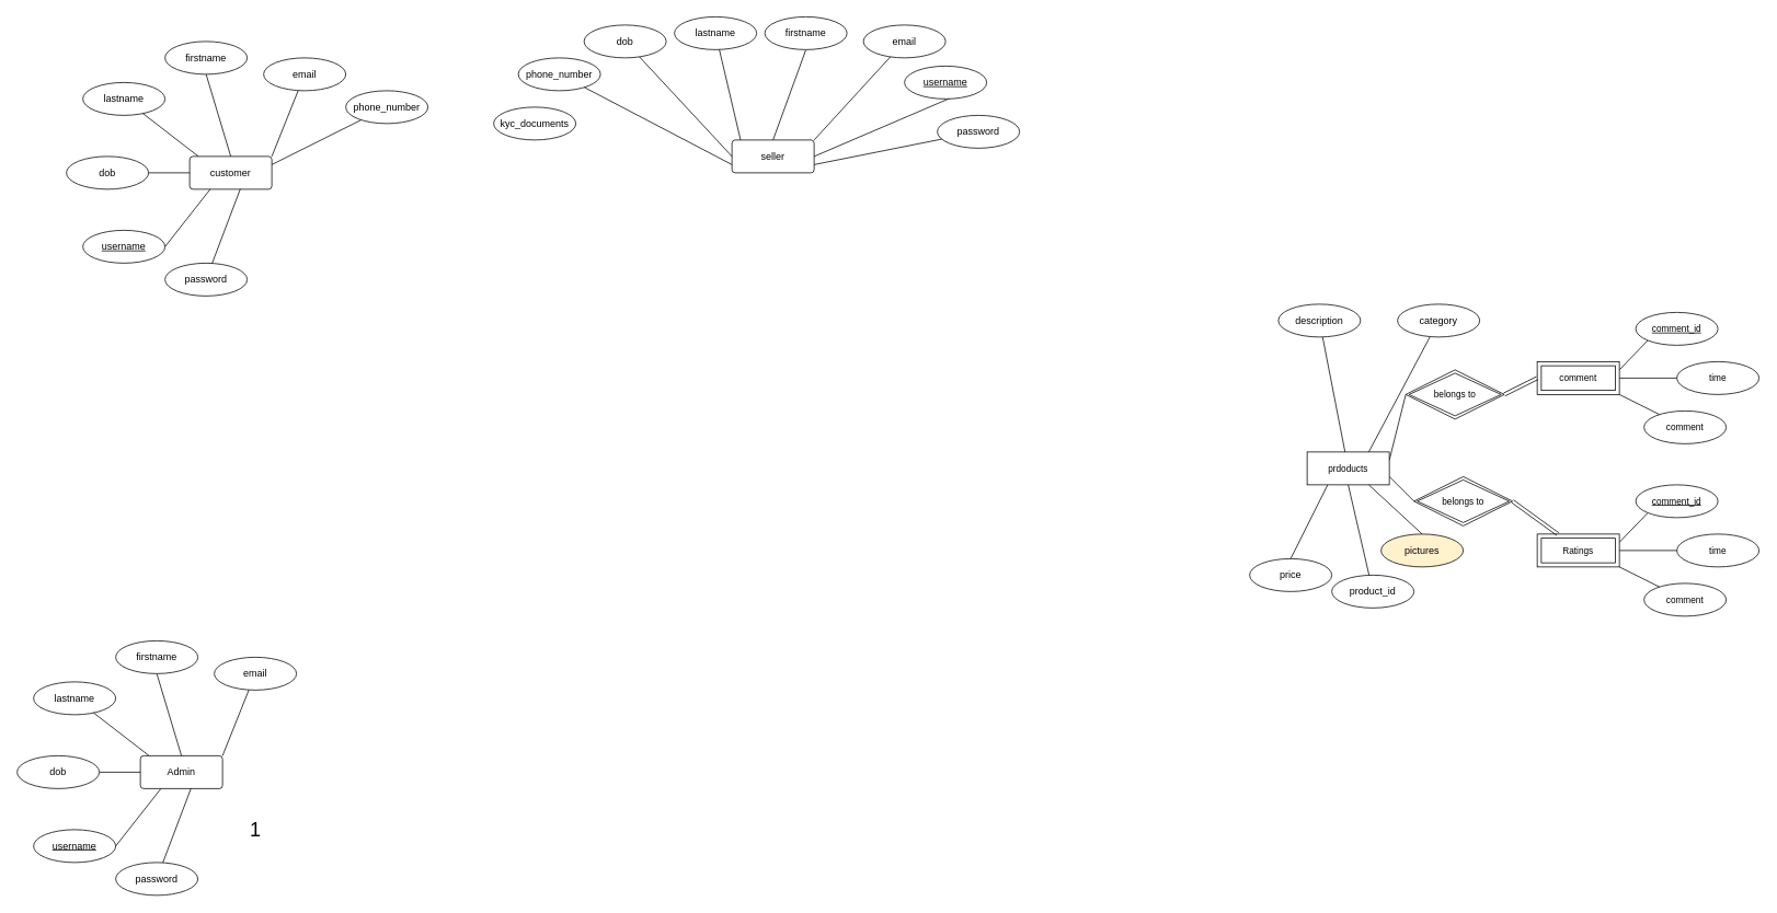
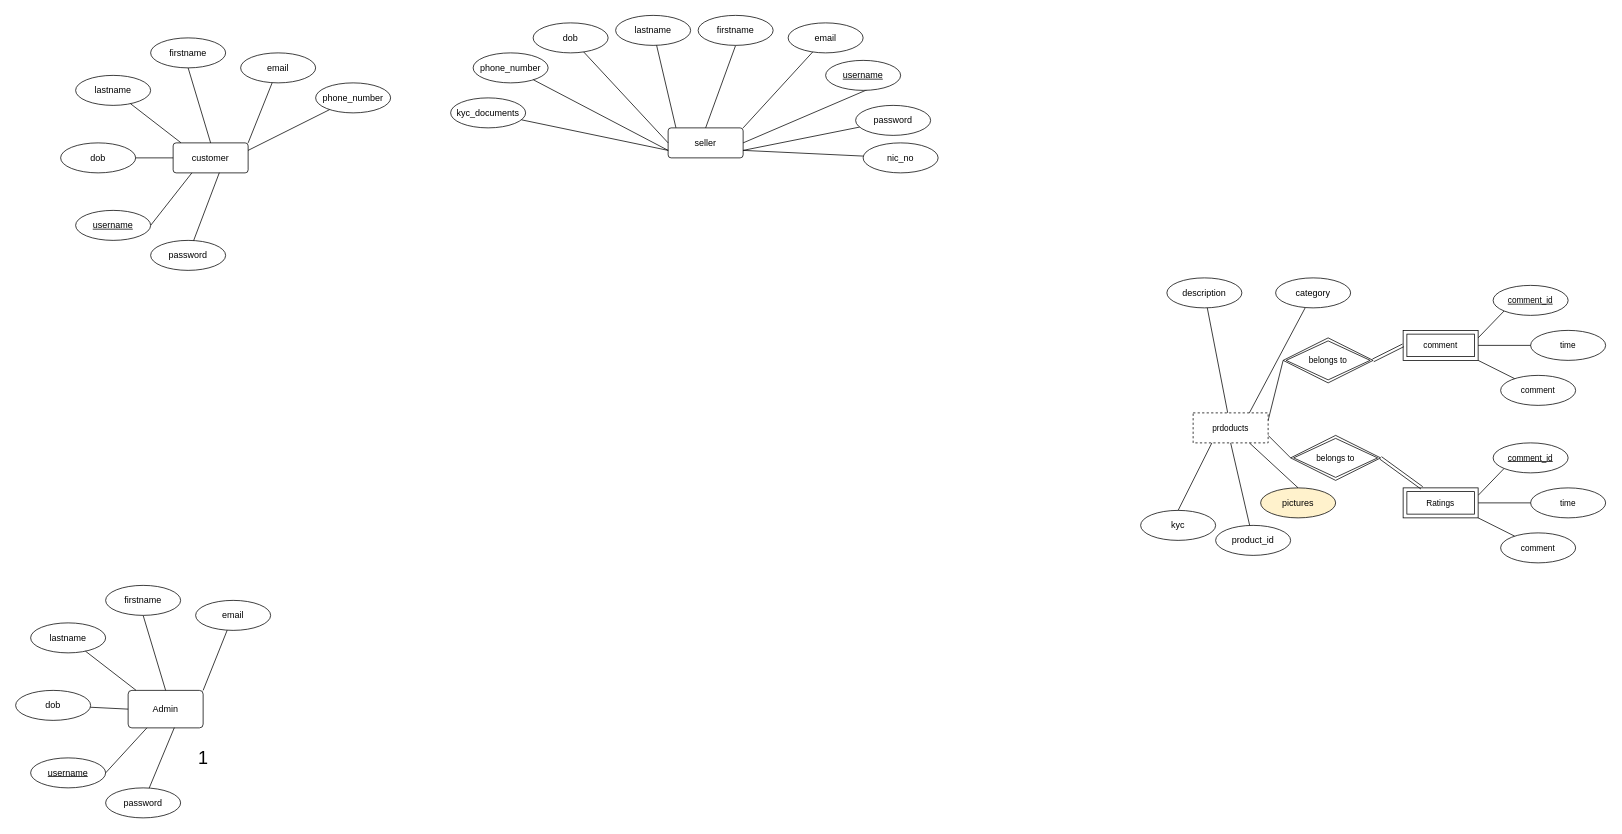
  <mxCell id="0" />
  <mxCell id="1" parent="0" />
  <mxCell id="2" value="customer" style="rounded=1;arcSize=10;whiteSpace=wrap;html=1;align=center;" parent="1" vertex="1"><mxGeometry x="230" y="190" width="100" height="40" as="geometry" /></mxCell>
  <mxCell id="3" style="rounded=0;orthogonalLoop=1;jettySize=auto;html=1;exitX=0.5;exitY=1;exitDx=0;exitDy=0;entryX=0.5;entryY=0;entryDx=0;entryDy=0;startArrow=none;startFill=0;endArrow=none;endFill=0;" parent="1" source="4" target="2" edge="1"><mxGeometry relative="1" as="geometry" /></mxCell>
  <mxCell id="4" value="firstname" style="ellipse;whiteSpace=wrap;html=1;align=center;" parent="1" vertex="1"><mxGeometry x="200" y="50" width="100" height="40" as="geometry" /></mxCell>
  <mxCell id="5" value="lastname" style="ellipse;whiteSpace=wrap;html=1;align=center;" parent="1" vertex="1"><mxGeometry x="100" y="100" width="100" height="40" as="geometry" /></mxCell>
  <mxCell id="6" style="rounded=0;orthogonalLoop=1;jettySize=auto;html=1;exitX=1;exitY=0.5;exitDx=0;exitDy=0;entryX=0.25;entryY=1;entryDx=0;entryDy=0;endArrow=none;endFill=0;" parent="1" source="7" target="2" edge="1"><mxGeometry relative="1" as="geometry" /></mxCell>
  <mxCell id="7" value="username" style="ellipse;whiteSpace=wrap;html=1;align=center;fontStyle=4;" parent="1" vertex="1"><mxGeometry x="100" y="280" width="100" height="40" as="geometry" /></mxCell>
  <mxCell id="8" style="rounded=0;orthogonalLoop=1;jettySize=auto;html=1;entryX=0;entryY=0.5;entryDx=0;entryDy=0;endArrow=none;endFill=0;" parent="1" source="9" target="2" edge="1"><mxGeometry relative="1" as="geometry" /></mxCell>
  <mxCell id="9" value="dob" style="ellipse;whiteSpace=wrap;html=1;align=center;" parent="1" vertex="1"><mxGeometry x="80" y="190" width="100" height="40" as="geometry" /></mxCell>
  <mxCell id="10" style="rounded=0;orthogonalLoop=1;jettySize=auto;html=1;entryX=1;entryY=0;entryDx=0;entryDy=0;endArrow=none;endFill=0;" parent="1" source="11" target="2" edge="1"><mxGeometry relative="1" as="geometry" /></mxCell>
  <mxCell id="11" value="email" style="ellipse;whiteSpace=wrap;html=1;align=center;" parent="1" vertex="1"><mxGeometry x="320" y="70" width="100" height="40" as="geometry" /></mxCell>
  <mxCell id="12" value="password" style="ellipse;whiteSpace=wrap;html=1;align=center;" parent="1" vertex="1"><mxGeometry x="200" y="320" width="100" height="40" as="geometry" /></mxCell>
  <mxCell id="13" style="rounded=0;orthogonalLoop=1;jettySize=auto;html=1;entryX=0.104;entryY=-0.005;entryDx=0;entryDy=0;entryPerimeter=0;endArrow=none;endFill=0;" parent="1" source="5" target="2" edge="1"><mxGeometry relative="1" as="geometry" /></mxCell>
  <mxCell id="14" style="rounded=0;orthogonalLoop=1;jettySize=auto;html=1;entryX=0.616;entryY=0.995;entryDx=0;entryDy=0;entryPerimeter=0;endArrow=none;endFill=0;" parent="1" source="12" target="2" edge="1"><mxGeometry relative="1" as="geometry" /></mxCell>
  <mxCell id="15" value="seller" style="rounded=1;arcSize=10;whiteSpace=wrap;html=1;align=center;" parent="1" vertex="1"><mxGeometry x="890" y="170" width="100" height="40" as="geometry" /></mxCell>
  <mxCell id="16" style="rounded=0;orthogonalLoop=1;jettySize=auto;html=1;exitX=0.5;exitY=1;exitDx=0;exitDy=0;entryX=0.5;entryY=0;entryDx=0;entryDy=0;startArrow=none;startFill=0;endArrow=none;endFill=0;" parent="1" source="17" target="15" edge="1"><mxGeometry relative="1" as="geometry" /></mxCell>
  <mxCell id="17" value="firstname" style="ellipse;whiteSpace=wrap;html=1;align=center;" parent="1" vertex="1"><mxGeometry x="930" y="20" width="100" height="40" as="geometry" /></mxCell>
  <mxCell id="18" value="lastname" style="ellipse;whiteSpace=wrap;html=1;align=center;" parent="1" vertex="1"><mxGeometry x="820" y="20" width="100" height="40" as="geometry" /></mxCell>
  <mxCell id="19" style="rounded=0;orthogonalLoop=1;jettySize=auto;html=1;exitX=1;exitY=0.5;exitDx=0;exitDy=0;entryX=1;entryY=0.5;entryDx=0;entryDy=0;endArrow=none;endFill=0;" parent="1" source="20" target="15" edge="1"><mxGeometry relative="1" as="geometry" /></mxCell>
  <mxCell id="20" value="username" style="ellipse;whiteSpace=wrap;html=1;align=center;fontStyle=4;" parent="1" vertex="1"><mxGeometry x="1100" y="80" width="100" height="40" as="geometry" /></mxCell>
  <mxCell id="21" style="rounded=0;orthogonalLoop=1;jettySize=auto;html=1;entryX=0;entryY=0.5;entryDx=0;entryDy=0;endArrow=none;endFill=0;" parent="1" source="22" target="15" edge="1"><mxGeometry relative="1" as="geometry" /></mxCell>
  <mxCell id="22" value="dob" style="ellipse;whiteSpace=wrap;html=1;align=center;" parent="1" vertex="1"><mxGeometry x="710" y="30" width="100" height="40" as="geometry" /></mxCell>
  <mxCell id="23" style="rounded=0;orthogonalLoop=1;jettySize=auto;html=1;entryX=1;entryY=0;entryDx=0;entryDy=0;endArrow=none;endFill=0;" parent="1" source="24" target="15" edge="1"><mxGeometry relative="1" as="geometry" /></mxCell>
  <mxCell id="24" value="email" style="ellipse;whiteSpace=wrap;html=1;align=center;" parent="1" vertex="1"><mxGeometry x="1050" y="30" width="100" height="40" as="geometry" /></mxCell>
  <mxCell id="25" value="password" style="ellipse;whiteSpace=wrap;html=1;align=center;" parent="1" vertex="1"><mxGeometry x="1140" y="140" width="100" height="40" as="geometry" /></mxCell>
  <mxCell id="26" style="rounded=0;orthogonalLoop=1;jettySize=auto;html=1;entryX=0.104;entryY=-0.005;entryDx=0;entryDy=0;entryPerimeter=0;endArrow=none;endFill=0;" parent="1" source="18" target="15" edge="1"><mxGeometry relative="1" as="geometry" /></mxCell>
  <mxCell id="27" style="rounded=0;orthogonalLoop=1;jettySize=auto;html=1;entryX=1;entryY=0.75;entryDx=0;entryDy=0;endArrow=none;endFill=0;" parent="1" source="25" target="15" edge="1"><mxGeometry relative="1" as="geometry" /></mxCell>
- <mxCell id="28" value="Admin" style="rounded=1;arcSize=10;whiteSpace=wrap;html=1;align=center;" parent="1" vertex="1"><mxGeometry x="170" y="920" width="100" height="40" as="geometry" /></mxCell>
+ <mxCell id="28" value="Admin" style="rounded=1;arcSize=10;whiteSpace=wrap;html=1;align=center;" parent="1" vertex="1"><mxGeometry x="170" y="920" width="100" height="50" as="geometry" /></mxCell>
  <mxCell id="29" style="rounded=0;orthogonalLoop=1;jettySize=auto;html=1;exitX=0.5;exitY=1;exitDx=0;exitDy=0;entryX=0.5;entryY=0;entryDx=0;entryDy=0;startArrow=none;startFill=0;endArrow=none;endFill=0;" parent="1" source="30" target="28" edge="1"><mxGeometry relative="1" as="geometry" /></mxCell>
  <mxCell id="30" value="firstname" style="ellipse;whiteSpace=wrap;html=1;align=center;" parent="1" vertex="1"><mxGeometry x="140" y="780" width="100" height="40" as="geometry" /></mxCell>
  <mxCell id="31" value="lastname" style="ellipse;whiteSpace=wrap;html=1;align=center;" parent="1" vertex="1"><mxGeometry x="40" y="830" width="100" height="40" as="geometry" /></mxCell>
  <mxCell id="32" style="rounded=0;orthogonalLoop=1;jettySize=auto;html=1;exitX=1;exitY=0.5;exitDx=0;exitDy=0;entryX=0.25;entryY=1;entryDx=0;entryDy=0;endArrow=none;endFill=0;" parent="1" source="33" target="28" edge="1"><mxGeometry relative="1" as="geometry" /></mxCell>
  <mxCell id="33" value="username" style="ellipse;whiteSpace=wrap;html=1;align=center;fontStyle=4;" parent="1" vertex="1"><mxGeometry x="40" y="1010" width="100" height="40" as="geometry" /></mxCell>
  <mxCell id="34" style="rounded=0;orthogonalLoop=1;jettySize=auto;html=1;entryX=0;entryY=0.5;entryDx=0;entryDy=0;endArrow=none;endFill=0;" parent="1" source="35" target="28" edge="1"><mxGeometry relative="1" as="geometry" /></mxCell>
  <mxCell id="35" value="dob" style="ellipse;whiteSpace=wrap;html=1;align=center;" parent="1" vertex="1"><mxGeometry x="20" y="920" width="100" height="40" as="geometry" /></mxCell>
  <mxCell id="36" style="rounded=0;orthogonalLoop=1;jettySize=auto;html=1;entryX=1;entryY=0;entryDx=0;entryDy=0;endArrow=none;endFill=0;" parent="1" source="37" target="28" edge="1"><mxGeometry relative="1" as="geometry" /></mxCell>
  <mxCell id="37" value="email" style="ellipse;whiteSpace=wrap;html=1;align=center;" parent="1" vertex="1"><mxGeometry x="260" y="800" width="100" height="40" as="geometry" /></mxCell>
  <mxCell id="38" value="password" style="ellipse;whiteSpace=wrap;html=1;align=center;" parent="1" vertex="1"><mxGeometry x="140" y="1050" width="100" height="40" as="geometry" /></mxCell>
  <mxCell id="39" style="rounded=0;orthogonalLoop=1;jettySize=auto;html=1;entryX=0.104;entryY=-0.005;entryDx=0;entryDy=0;entryPerimeter=0;endArrow=none;endFill=0;" parent="1" source="31" target="28" edge="1"><mxGeometry relative="1" as="geometry" /></mxCell>
  <mxCell id="40" style="rounded=0;orthogonalLoop=1;jettySize=auto;html=1;entryX=0.616;entryY=0.995;entryDx=0;entryDy=0;entryPerimeter=0;endArrow=none;endFill=0;" parent="1" source="38" target="28" edge="1"><mxGeometry relative="1" as="geometry" /></mxCell>
+ <mxCell id="41" style="rounded=0;orthogonalLoop=1;jettySize=auto;html=1;entryX=1;entryY=0.75;entryDx=0;entryDy=0;endArrow=none;endFill=0;" parent="1" source="42" target="15" edge="1"><mxGeometry relative="1" as="geometry" /></mxCell>
+ <mxCell id="42" value="nic_no" style="ellipse;whiteSpace=wrap;html=1;align=center;" parent="1" vertex="1"><mxGeometry x="1150" y="190" width="100" height="40" as="geometry" /></mxCell>
+ <mxCell id="43" style="rounded=0;orthogonalLoop=1;jettySize=auto;html=1;endArrow=none;endFill=0;entryX=0;entryY=0.75;entryDx=0;entryDy=0;" parent="1" source="44" target="15" edge="1"><mxGeometry relative="1" as="geometry"><mxPoint x="880" y="210" as="targetPoint" /></mxGeometry></mxCell>
  <mxCell id="44" value="kyc_documents" style="ellipse;whiteSpace=wrap;html=1;align=center;" parent="1" vertex="1"><mxGeometry x="600" y="130" width="100" height="40" as="geometry" /></mxCell>
  <mxCell id="45" style="edgeStyle=none;shape=connector;rounded=0;orthogonalLoop=1;jettySize=auto;html=1;entryX=1;entryY=0.25;entryDx=0;entryDy=0;strokeColor=default;align=center;verticalAlign=middle;fontFamily=Helvetica;fontSize=11;fontColor=default;labelBackgroundColor=default;endArrow=none;endFill=0;" parent="1" source="46" target="2" edge="1"><mxGeometry relative="1" as="geometry" /></mxCell>
  <mxCell id="46" value="phone_number" style="ellipse;whiteSpace=wrap;html=1;align=center;" parent="1" vertex="1"><mxGeometry x="420" y="110" width="100" height="40" as="geometry" /></mxCell>
  <mxCell id="47" value="phone_number" style="ellipse;whiteSpace=wrap;html=1;align=center;" parent="1" vertex="1"><mxGeometry x="630" y="70" width="100" height="40" as="geometry" /></mxCell>
  <mxCell id="48" style="edgeStyle=none;shape=connector;rounded=0;orthogonalLoop=1;jettySize=auto;html=1;entryX=0;entryY=0.75;entryDx=0;entryDy=0;strokeColor=default;align=center;verticalAlign=middle;fontFamily=Helvetica;fontSize=11;fontColor=default;labelBackgroundColor=default;endArrow=none;endFill=0;" parent="1" source="47" target="15" edge="1"><mxGeometry relative="1" as="geometry" /></mxCell>
  <mxCell id="49" style="edgeStyle=none;shape=connector;rounded=0;orthogonalLoop=1;jettySize=auto;html=1;exitX=0;exitY=1;exitDx=0;exitDy=0;entryX=1;entryY=0.25;entryDx=0;entryDy=0;strokeColor=default;align=center;verticalAlign=middle;fontFamily=Helvetica;fontSize=11;fontColor=default;labelBackgroundColor=default;endArrow=none;endFill=0;" parent="1" source="50" target="55" edge="1"><mxGeometry relative="1" as="geometry" /></mxCell>
  <mxCell id="50" value="comment_id" style="ellipse;whiteSpace=wrap;html=1;align=center;fontStyle=4;fontFamily=Helvetica;fontSize=11;fontColor=default;labelBackgroundColor=default;" parent="1" vertex="1"><mxGeometry x="1990" y="380" width="100" height="40" as="geometry" /></mxCell>
  <mxCell id="51" value="time" style="ellipse;whiteSpace=wrap;html=1;align=center;fontFamily=Helvetica;fontSize=11;fontColor=default;labelBackgroundColor=default;" parent="1" vertex="1"><mxGeometry x="2040" y="440" width="100" height="40" as="geometry" /></mxCell>
  <mxCell id="52" style="edgeStyle=none;shape=connector;rounded=0;orthogonalLoop=1;jettySize=auto;html=1;entryX=1;entryY=1;entryDx=0;entryDy=0;strokeColor=default;align=center;verticalAlign=middle;fontFamily=Helvetica;fontSize=11;fontColor=default;labelBackgroundColor=default;endArrow=none;endFill=0;" parent="1" source="53" target="55" edge="1"><mxGeometry relative="1" as="geometry" /></mxCell>
  <mxCell id="53" value="comment" style="ellipse;whiteSpace=wrap;html=1;align=center;fontFamily=Helvetica;fontSize=11;fontColor=default;labelBackgroundColor=default;" parent="1" vertex="1"><mxGeometry x="2000" y="500" width="100" height="40" as="geometry" /></mxCell>
  <mxCell id="54" style="edgeStyle=none;shape=connector;rounded=0;orthogonalLoop=1;jettySize=auto;html=1;strokeColor=default;align=center;verticalAlign=middle;fontFamily=Helvetica;fontSize=11;fontColor=default;labelBackgroundColor=default;endArrow=none;endFill=0;" parent="1" source="55" target="51" edge="1"><mxGeometry relative="1" as="geometry" /></mxCell>
  <mxCell id="55" value="comment" style="shape=ext;margin=3;double=1;whiteSpace=wrap;html=1;align=center;fontFamily=Helvetica;fontSize=11;fontColor=default;labelBackgroundColor=default;" parent="1" vertex="1"><mxGeometry x="1870" y="440" width="100" height="40" as="geometry" /></mxCell>
  <mxCell id="56" style="edgeStyle=none;shape=connector;rounded=0;orthogonalLoop=1;jettySize=auto;html=1;exitX=0;exitY=1;exitDx=0;exitDy=0;entryX=1;entryY=0.25;entryDx=0;entryDy=0;strokeColor=default;align=center;verticalAlign=middle;fontFamily=Helvetica;fontSize=11;fontColor=default;labelBackgroundColor=default;endArrow=none;endFill=0;" parent="1" source="57" target="62" edge="1"><mxGeometry relative="1" as="geometry" /></mxCell>
  <mxCell id="57" value="comment_id" style="ellipse;whiteSpace=wrap;html=1;align=center;fontStyle=4;fontFamily=Helvetica;fontSize=11;fontColor=default;labelBackgroundColor=default;" parent="1" vertex="1"><mxGeometry x="1990" y="590" width="100" height="40" as="geometry" /></mxCell>
  <mxCell id="58" value="time" style="ellipse;whiteSpace=wrap;html=1;align=center;fontFamily=Helvetica;fontSize=11;fontColor=default;labelBackgroundColor=default;" parent="1" vertex="1"><mxGeometry x="2040" y="650" width="100" height="40" as="geometry" /></mxCell>
  <mxCell id="59" style="edgeStyle=none;shape=connector;rounded=0;orthogonalLoop=1;jettySize=auto;html=1;entryX=1;entryY=1;entryDx=0;entryDy=0;strokeColor=default;align=center;verticalAlign=middle;fontFamily=Helvetica;fontSize=11;fontColor=default;labelBackgroundColor=default;endArrow=none;endFill=0;" parent="1" source="60" target="62" edge="1"><mxGeometry relative="1" as="geometry" /></mxCell>
  <mxCell id="60" value="comment" style="ellipse;whiteSpace=wrap;html=1;align=center;fontFamily=Helvetica;fontSize=11;fontColor=default;labelBackgroundColor=default;" parent="1" vertex="1"><mxGeometry x="2000" y="710" width="100" height="40" as="geometry" /></mxCell>
  <mxCell id="61" style="edgeStyle=none;shape=connector;rounded=0;orthogonalLoop=1;jettySize=auto;html=1;strokeColor=default;align=center;verticalAlign=middle;fontFamily=Helvetica;fontSize=11;fontColor=default;labelBackgroundColor=default;endArrow=none;endFill=0;" parent="1" source="62" target="58" edge="1"><mxGeometry relative="1" as="geometry" /></mxCell>
  <mxCell id="62" value="Ratings" style="shape=ext;margin=3;double=1;whiteSpace=wrap;html=1;align=center;fontFamily=Helvetica;fontSize=11;fontColor=default;labelBackgroundColor=default;" parent="1" vertex="1"><mxGeometry x="1870" y="650" width="100" height="40" as="geometry" /></mxCell>
  <mxCell id="63" style="edgeStyle=none;shape=connector;rounded=0;orthogonalLoop=1;jettySize=auto;html=1;exitX=1;exitY=0.75;exitDx=0;exitDy=0;entryX=0;entryY=0.5;entryDx=0;entryDy=0;strokeColor=default;align=center;verticalAlign=middle;fontFamily=Helvetica;fontSize=11;fontColor=default;labelBackgroundColor=default;endArrow=none;endFill=0;" parent="1" source="65" target="69" edge="1"><mxGeometry relative="1" as="geometry" /></mxCell>
  <mxCell id="64" style="edgeStyle=none;shape=connector;rounded=0;orthogonalLoop=1;jettySize=auto;html=1;exitX=1;exitY=0.25;exitDx=0;exitDy=0;entryX=0;entryY=0.5;entryDx=0;entryDy=0;strokeColor=default;align=center;verticalAlign=middle;fontFamily=Helvetica;fontSize=11;fontColor=default;labelBackgroundColor=default;endArrow=none;endFill=0;" parent="1" source="65" target="67" edge="1"><mxGeometry relative="1" as="geometry" /></mxCell>
- <mxCell id="65" value="prdoducts" style="whiteSpace=wrap;html=1;align=center;fontFamily=Helvetica;fontSize=11;fontColor=default;labelBackgroundColor=default;" parent="1" vertex="1"><mxGeometry x="1590" y="550" width="100" height="40" as="geometry" /></mxCell>
+ <mxCell id="65" value="prdoducts" style="whiteSpace=wrap;html=1;align=center;fontFamily=Helvetica;fontSize=11;fontColor=default;labelBackgroundColor=default;dashed=1;" parent="1" vertex="1"><mxGeometry x="1590" y="550" width="100" height="40" as="geometry" /></mxCell>
  <mxCell id="66" style="edgeStyle=none;shape=link;rounded=0;orthogonalLoop=1;jettySize=auto;html=1;exitX=1;exitY=0.5;exitDx=0;exitDy=0;entryX=0;entryY=0.5;entryDx=0;entryDy=0;strokeColor=default;align=center;verticalAlign=middle;fontFamily=Helvetica;fontSize=11;fontColor=default;labelBackgroundColor=default;endArrow=none;endFill=0;" parent="1" source="67" target="55" edge="1"><mxGeometry relative="1" as="geometry" /></mxCell>
  <mxCell id="67" value="belongs to" style="shape=rhombus;double=1;perimeter=rhombusPerimeter;whiteSpace=wrap;html=1;align=center;fontFamily=Helvetica;fontSize=11;fontColor=default;labelBackgroundColor=default;" parent="1" vertex="1"><mxGeometry x="1710" y="450" width="120" height="60" as="geometry" /></mxCell>
  <mxCell id="68" style="edgeStyle=none;shape=link;rounded=0;orthogonalLoop=1;jettySize=auto;html=1;exitX=1;exitY=0.5;exitDx=0;exitDy=0;entryX=0.25;entryY=0;entryDx=0;entryDy=0;strokeColor=default;align=center;verticalAlign=middle;fontFamily=Helvetica;fontSize=11;fontColor=default;labelBackgroundColor=default;endArrow=none;endFill=0;" parent="1" source="69" target="62" edge="1"><mxGeometry relative="1" as="geometry" /></mxCell>
  <mxCell id="69" value="belongs to" style="shape=rhombus;double=1;perimeter=rhombusPerimeter;whiteSpace=wrap;html=1;align=center;fontFamily=Helvetica;fontSize=11;fontColor=default;labelBackgroundColor=default;" parent="1" vertex="1"><mxGeometry x="1720" y="580" width="120" height="60" as="geometry" /></mxCell>
  <mxCell id="70" style="edgeStyle=none;shape=connector;rounded=0;orthogonalLoop=1;jettySize=auto;html=1;strokeColor=default;align=center;verticalAlign=middle;fontFamily=Helvetica;fontSize=11;fontColor=default;labelBackgroundColor=default;endArrow=none;endFill=0;" parent="1" source="71" target="65" edge="1"><mxGeometry relative="1" as="geometry" /></mxCell>
  <mxCell id="71" value="description" style="ellipse;whiteSpace=wrap;html=1;align=center;" parent="1" vertex="1"><mxGeometry x="1555" y="370" width="100" height="40" as="geometry" /></mxCell>
  <mxCell id="72" style="edgeStyle=none;shape=connector;rounded=0;orthogonalLoop=1;jettySize=auto;html=1;exitX=0.5;exitY=0;exitDx=0;exitDy=0;entryX=0.25;entryY=1;entryDx=0;entryDy=0;strokeColor=default;align=center;verticalAlign=middle;fontFamily=Helvetica;fontSize=11;fontColor=default;labelBackgroundColor=default;endArrow=none;endFill=0;" parent="1" source="73" target="65" edge="1"><mxGeometry relative="1" as="geometry" /></mxCell>
- <mxCell id="73" value="price" style="ellipse;whiteSpace=wrap;html=1;align=center;" parent="1" vertex="1"><mxGeometry x="1520" y="680" width="100" height="40" as="geometry" /></mxCell>
+ <mxCell id="73" value="kyc" style="ellipse;whiteSpace=wrap;html=1;align=center;" parent="1" vertex="1"><mxGeometry x="1520" y="680" width="100" height="40" as="geometry" /></mxCell>
  <mxCell id="74" style="edgeStyle=none;shape=connector;rounded=0;orthogonalLoop=1;jettySize=auto;html=1;entryX=0.5;entryY=1;entryDx=0;entryDy=0;strokeColor=default;align=center;verticalAlign=middle;fontFamily=Helvetica;fontSize=11;fontColor=default;labelBackgroundColor=default;endArrow=none;endFill=0;" parent="1" source="75" target="65" edge="1"><mxGeometry relative="1" as="geometry" /></mxCell>
  <mxCell id="75" value="product_id" style="ellipse;whiteSpace=wrap;html=1;align=center;" parent="1" vertex="1"><mxGeometry x="1620" y="700" width="100" height="40" as="geometry" /></mxCell>
  <mxCell id="76" style="edgeStyle=none;shape=connector;rounded=0;orthogonalLoop=1;jettySize=auto;html=1;exitX=0.5;exitY=0;exitDx=0;exitDy=0;entryX=0.75;entryY=1;entryDx=0;entryDy=0;strokeColor=default;align=center;verticalAlign=middle;fontFamily=Helvetica;fontSize=11;fontColor=default;labelBackgroundColor=default;endArrow=none;endFill=0;" parent="1" source="77" target="65" edge="1"><mxGeometry relative="1" as="geometry" /></mxCell>
  <mxCell id="77" value="pictures" style="ellipse;whiteSpace=wrap;html=1;align=center;fillColor=#fff2cc;" parent="1" vertex="1"><mxGeometry x="1680" y="650" width="100" height="40" as="geometry" /></mxCell>
  <mxCell id="78" style="edgeStyle=none;shape=connector;rounded=0;orthogonalLoop=1;jettySize=auto;html=1;entryX=0.75;entryY=0;entryDx=0;entryDy=0;strokeColor=default;align=center;verticalAlign=middle;fontFamily=Helvetica;fontSize=11;fontColor=default;labelBackgroundColor=default;endArrow=none;endFill=0;" parent="1" source="79" target="65" edge="1"><mxGeometry relative="1" as="geometry" /></mxCell>
  <mxCell id="79" value="category" style="ellipse;whiteSpace=wrap;html=1;align=center;" parent="1" vertex="1"><mxGeometry x="1700" y="370" width="100" height="40" as="geometry" /></mxCell>
- <mxCell id="80" value="&lt;font style=&quot;font-size: 24px;&quot;&gt;1&lt;/font&gt;" style="text;html=1;align=center;verticalAlign=middle;resizable=0;points=[];autosize=1;strokeColor=none;fillColor=none;fontFamily=Helvetica;fontSize=11;fontColor=default;labelBackgroundColor=default;" parent="1" vertex="1"><mxGeometry x="290" y="990" width="40" height="40" as="geometry" /></mxCell>
+ <mxCell id="80" value="&lt;font style=&quot;font-size: 24px;&quot;&gt;1&lt;/font&gt;" style="text;html=1;align=center;verticalAlign=middle;resizable=0;points=[];autosize=1;strokeColor=none;fillColor=none;fontFamily=Helvetica;fontSize=11;fontColor=default;labelBackgroundColor=default;" parent="1" vertex="1"><mxGeometry x="250" y="990" width="40" height="40" as="geometry" /></mxCell>
